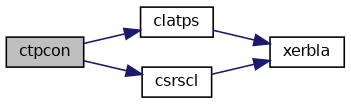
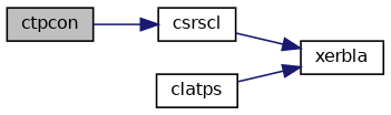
  digraph {
    rankdir=LR
    node [color=black fillcolor=white fontname=Helvetica fontsize=10 shape=record style=filled]
    edge [color=midnightblue fontname=Helvetica fontsize=10 labelfontname=Helvetica labelfontsize=10 style=solid]
    n1 [fillcolor=grey75 fontcolor=black height=0.2 label=ctpcon width=0.4]
    n2 [height=0.2 label=clatps width=0.4]
    n3 [height=0.2 label=csrscl width=0.4]
    n4 [height=0.2 label=xerbla width=0.4]
-   n1 -> n2
    n1 -> n3
    n2 -> n4
    n3 -> n4
  }
